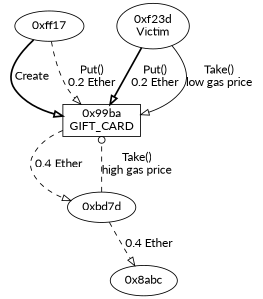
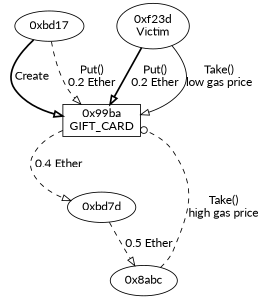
  digraph {
    fontname=Lato
    rankdir=TB
    node [fontname=Lato shape=oval]
    edge [arrowhead=onormal fontname=Lato style=dashed]
    n1 [label="0x99ba\nGIFT_CARD" shape=box]
    n2 [label="0xbd7d"]
    "0x8abc"
-   "0xff17"
+   "0xff17" [label="0xbd17"]
    n5 [label="0xf23d\nVictim"]
    n1 -> n2 [label="0.4 Ether"]
-   n2 -> n1 [arrowhead=odot label="Take()\nhigh gas price"]
-   n2 -> "0x8abc" [label="0.4 Ether"]
+   "0x8abc" -> n1 [arrowhead=odot label="Take()\nhigh gas price"]
+   n2 -> "0x8abc" [label="0.5 Ether"]
    "0xff17" -> n1 [label=Create style=bold]
    "0xff17" -> n1 [label="Put()\n0.2 Ether"]
    n5 -> n1 [label="Put()\n0.2 Ether" style=bold]
    n5 -> n1 [label="Take()\nlow gas price" style=solid]
  }
